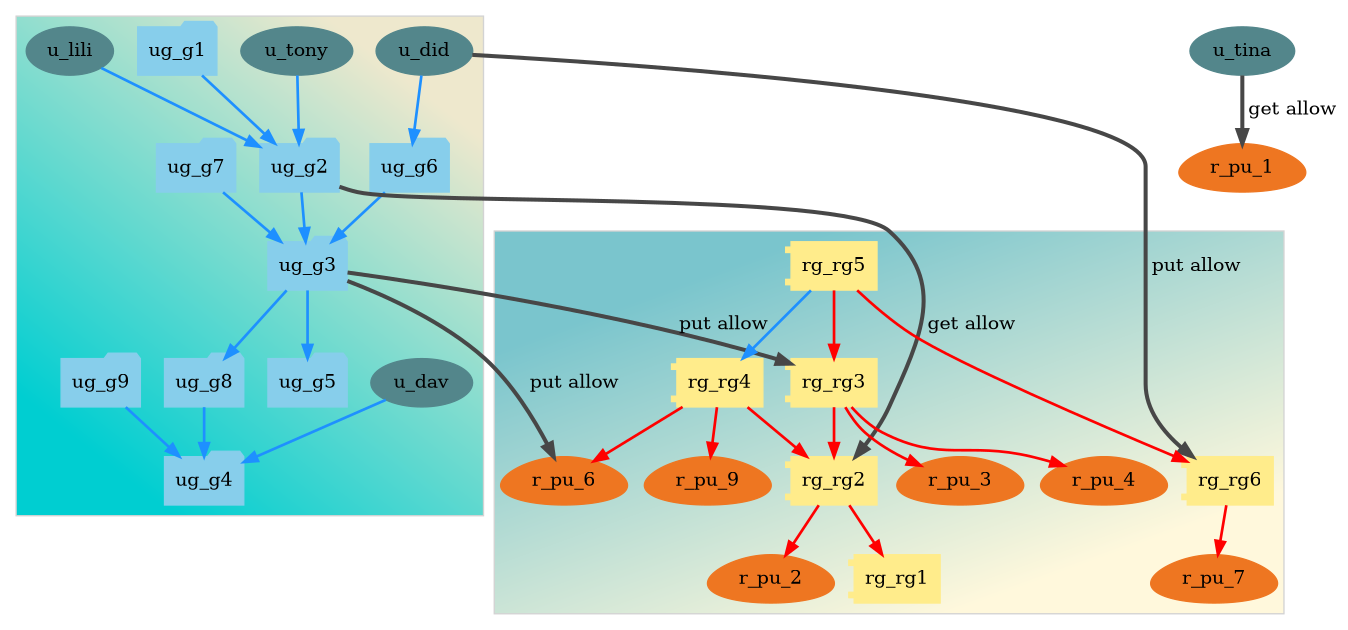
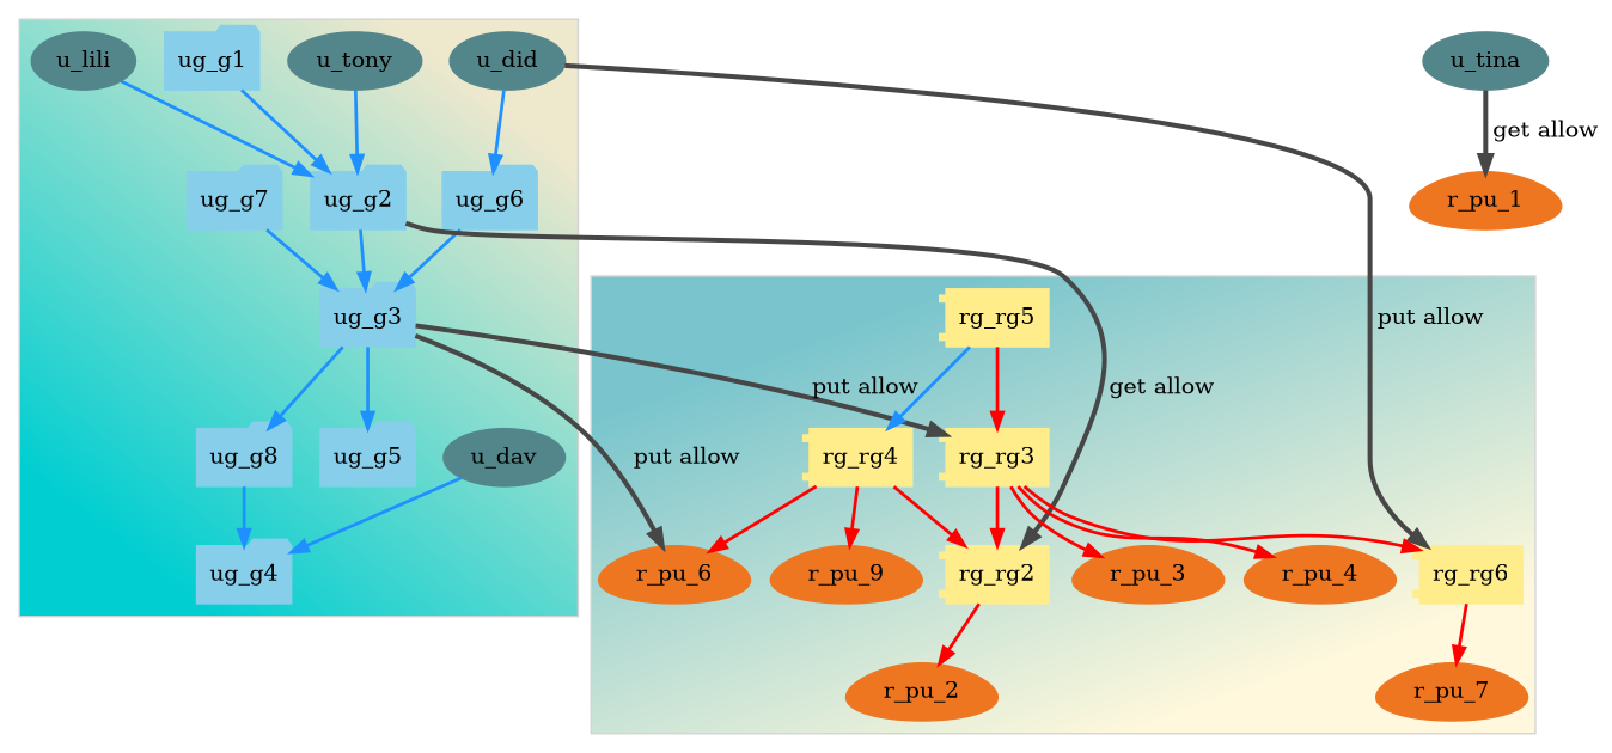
  digraph {
    node [color=skyblue shape=folder style=filled]
    edge [color=dodgerblue penwidth=2]
    u_dav [color=cadetblue4 shape=ellipse]
    ug_g4
    u_did [color=cadetblue4 shape=ellipse]
    ug_g6
    ug_g3
    u_lili [color=cadetblue4 shape=ellipse]
    ug_g2
    u_tony [color=cadetblue4 shape=ellipse]
    ug_g1
    ug_g5
    ug_g7
    ug_g8
-   ug_g9
    r_pu_2 [color=chocolate2 shape=egg]
    rg_rg2 [color=lightgoldenrod1 shape=component]
-   rg_rg1 [color=lightgoldenrod1 shape=component]
    r_pu_3 [color=chocolate2 shape=egg]
    rg_rg3 [color=lightgoldenrod1 shape=component]
    r_pu_4 [color=chocolate2 shape=egg]
    n20 [color=chocolate2 label=r_pu_9 shape=egg]
    rg_rg4 [color=lightgoldenrod1 shape=component]
    r_pu_6 [color=chocolate2 shape=egg]
    r_pu_7 [color=chocolate2 shape=egg]
    rg_rg6 [color=lightgoldenrod1 shape=component]
    rg_rg5 [color=lightgoldenrod1 shape=component]
    u_tina [color=cadetblue4 shape=ellipse]
    r_pu_1 [color=chocolate2 shape=egg]
    subgraph cluster_1 {
      color=lightgrey
      fillcolor="darkturquoise:cornsilk2"
      gradientangle=50
      style=filled
      u_dav
      ug_g4
      u_did
      ug_g6
      ug_g3
      u_lili
      ug_g2
      u_tony
      ug_g1
      ug_g5
      ug_g7
      ug_g8
-     ug_g9
    }
    subgraph cluster_2 {
      color=lightgrey
      fillcolor="cornsilk:cadetblue3"
      gradientangle=100
      style=filled
      r_pu_2
      rg_rg2
-     rg_rg1
      r_pu_3
      rg_rg3
      r_pu_4
      n20
      rg_rg4
      r_pu_6
      r_pu_7
      rg_rg6
      rg_rg5
    }
    u_dav -> ug_g4
    u_did -> ug_g6
    u_did -> rg_rg6 [color=grey28 label=" put allow " penwidth=3]
    ug_g6 -> ug_g3
    ug_g3 -> ug_g5
    ug_g3 -> ug_g8
    ug_g3 -> rg_rg3 [color=grey28 label=" put allow " penwidth=3]
    ug_g3 -> r_pu_6 [color=grey28 label=" put allow " penwidth=3]
    u_lili -> ug_g2
    ug_g2 -> ug_g3
    ug_g2 -> rg_rg2 [color=grey28 label=" get allow " penwidth=3]
    u_tony -> ug_g2
    ug_g1 -> ug_g2
    ug_g7 -> ug_g3
    ug_g8 -> ug_g4
-   ug_g9 -> ug_g4
    rg_rg2 -> r_pu_2 [color=red]
-   rg_rg2 -> rg_rg1 [color=red]
    rg_rg3 -> rg_rg2 [color=red]
    rg_rg3 -> r_pu_3 [color=red]
    rg_rg3 -> r_pu_4 [color=red]
    rg_rg4 -> rg_rg2 [color=red]
    rg_rg4 -> n20 [color=red]
    rg_rg4 -> r_pu_6 [color=red]
    rg_rg6 -> r_pu_7 [color=red]
    rg_rg5 -> rg_rg3 [color=red]
    rg_rg5 -> rg_rg4
-   rg_rg5 -> rg_rg6 [color=red]
+   rg_rg3 -> rg_rg6 [color=red]
    u_tina -> r_pu_1 [color=grey28 label=" get allow " penwidth=3]
  }
